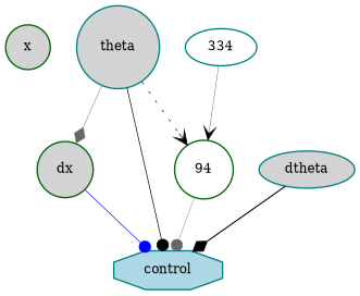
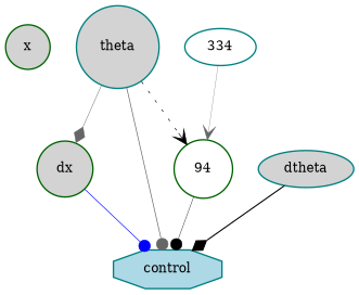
  digraph {
    node [color=teal fillcolor=lightgray fontsize=9 shape=circle style=filled]
    edge [arrowhead=dot color=black style=solid]
    x [color=darkgreen height=0.2 width=0.2]
    dx [color=darkgreen height=0.2 width=0.2]
    control [fillcolor=lightblue height=0.2 shape=octagon width=0.2]
    theta [height=0.2 width=0.2]
    n5 [color=darkgreen fillcolor=white height=0.2 label=94 width=0.2]
    334 [fillcolor=white height=0.2 shape=ellipse width=0.2]
    dtheta [height=0.2 shape=ellipse width=0.2]
    dx -> control [color=blue penwidth=0.4682107918231865]
    theta -> dx [arrowhead=diamond color=gray40 penwidth=0.3338376597138729]
-   theta -> control [penwidth=0.507998550696436]
+   theta -> control [color=gray40 penwidth=0.507998550696436]
    theta -> n5 [arrowhead=vee penwidth=0.46896711144631253 style=dotted]
-   n5 -> control [color=gray40 penwidth=0.2776501359492228]
-   334 -> n5 [arrowhead=vee penwidth=0.21083615220014665]
+   n5 -> control [penwidth=0.2776501359492228]
+   334 -> n5 [arrowhead=vee color=gray40 penwidth=0.21083615220014665]
    dtheta -> control [arrowhead=diamond penwidth=0.7983040126658089]
  }
